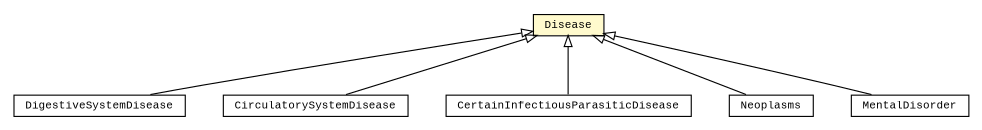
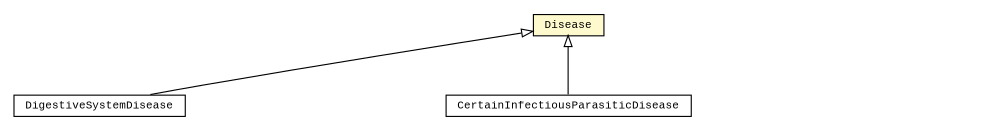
  digraph {
    fontname="Liberation Mono"
    nodesep=0.25
    ranksep=0.5
    node [fontcolor=black fontname="Liberation Mono" fontsize=10.0 shape=plaintext]
    edge [arrowtail=empty dir=back fontname="Liberation Mono" fontsize=10 headport=p labelfontname=Helvetica labelfontsize=10 tailport=p]
    n1 [label=<<table title="org.universAAL.ontology.ICD10Diseases.owl.DigestiveSystemDisease" border="0" cellborder="1" cellspacing="0" cellpadding="2" port="p" href="../../ICD10Diseases/owl/DigestiveSystemDisease.html"> 		<tr><td><table border="0" cellspacing="0" cellpadding="1"> <tr><td align="center" balign="center"> DigestiveSystemDisease </td></tr> 		</table></td></tr> 		</table>>]
-   n2 [label=<<table title="org.universAAL.ontology.ICD10Diseases.owl.CirculatorySystemDisease" border="0" cellborder="1" cellspacing="0" cellpadding="2" port="p" href="../../ICD10Diseases/owl/CirculatorySystemDisease.html"> 		<tr><td><table border="0" cellspacing="0" cellpadding="1"> <tr><td align="center" balign="center"> CirculatorySystemDisease </td></tr> 		</table></td></tr> 		</table>>]
    n3 [label=<<table title="org.universAAL.ontology.ICD10Diseases.owl.CertainInfectiousParasiticDisease" border="0" cellborder="1" cellspacing="0" cellpadding="2" port="p" href="../../ICD10Diseases/owl/CertainInfectiousParasiticDisease.html"> 		<tr><td><table border="0" cellspacing="0" cellpadding="1"> <tr><td align="center" balign="center"> CertainInfectiousParasiticDisease </td></tr> 		</table></td></tr> 		</table>>]
-   n4 [label=<<table title="org.universAAL.ontology.ICD10Diseases.owl.Neoplasms" border="0" cellborder="1" cellspacing="0" cellpadding="2" port="p" href="../../ICD10Diseases/owl/Neoplasms.html"> 		<tr><td><table border="0" cellspacing="0" cellpadding="1"> <tr><td align="center" balign="center"> Neoplasms </td></tr> 		</table></td></tr> 		</table>>]
-   n5 [label=<<table title="org.universAAL.ontology.ICD10Diseases.owl.MentalDisorder" border="0" cellborder="1" cellspacing="0" cellpadding="2" port="p" href="../../ICD10Diseases/owl/MentalDisorder.html"> 		<tr><td><table border="0" cellspacing="0" cellpadding="1"> <tr><td align="center" balign="center"> MentalDisorder </td></tr> 		</table></td></tr> 		</table>>]
    n6 [label=<<table title="org.universAAL.ontology.disease.owl.Disease" border="0" cellborder="1" cellspacing="0" cellpadding="2" port="p" bgcolor="lemonChiffon" href="./Disease.html"> 		<tr><td><table border="0" cellspacing="0" cellpadding="1"> <tr><td align="center" balign="center"> Disease </td></tr> 		</table></td></tr> 		</table>>]
    n6 -> n1
-   n6 -> n2
    n6 -> n3
-   n6 -> n4
-   n6 -> n5
  }
